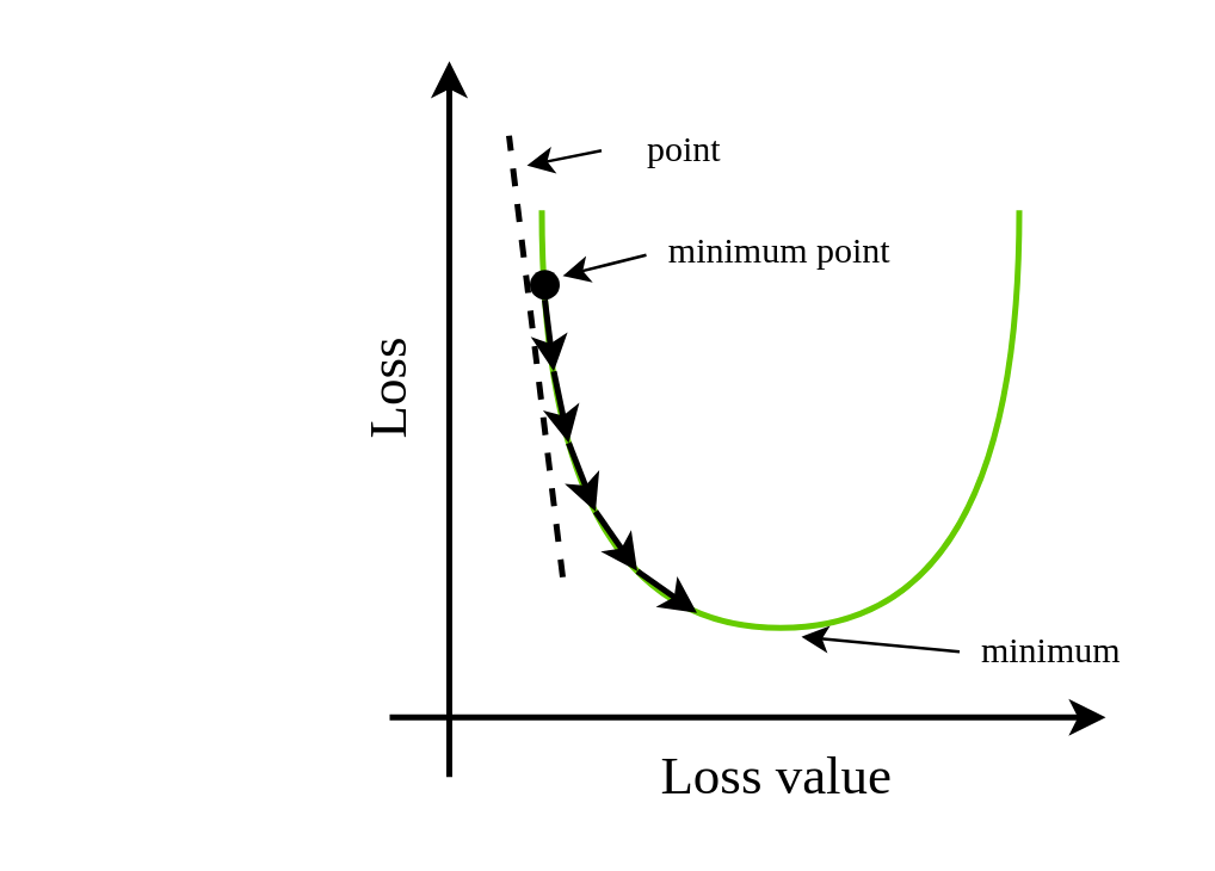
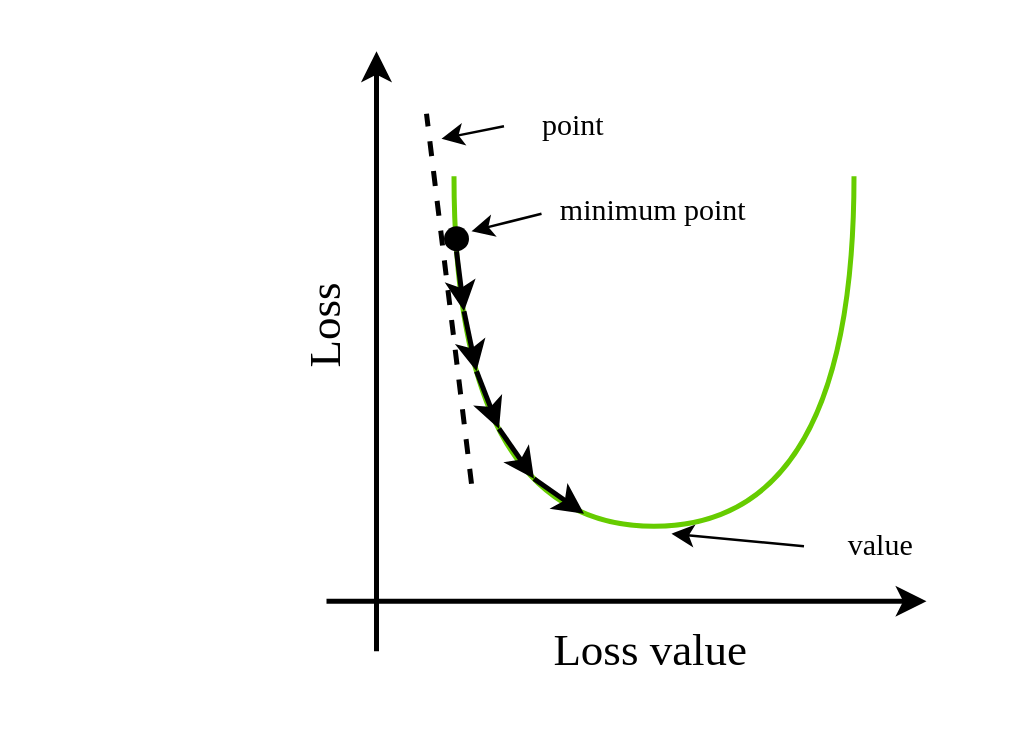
  <mxCell id="0" />
  <mxCell id="1" parent="0" />
  <mxCell id="2" value="" style="endArrow=classic;html=1;strokeWidth=2;strokeColor=#000000;" edge="1" parent="1"><mxGeometry width="50" height="50" relative="1" as="geometry"><mxPoint x="150" y="260" as="sourcePoint" /><mxPoint x="150" y="20" as="targetPoint" /></mxGeometry></mxCell>
  <mxCell id="3" value="" style="endArrow=classic;html=1;strokeWidth=2;strokeColor=#000000;" edge="1" parent="1"><mxGeometry width="50" height="50" relative="1" as="geometry"><mxPoint x="130" y="240" as="sourcePoint" /><mxPoint x="370" y="240" as="targetPoint" /></mxGeometry></mxCell>
  <mxCell id="4" value="" style="endArrow=none;html=1;strokeColor=#66CC00;strokeWidth=2;edgeStyle=orthogonalEdgeStyle;curved=1;" edge="1" parent="1"><mxGeometry width="50" height="50" relative="1" as="geometry"><mxPoint x="181" y="70" as="sourcePoint" /><mxPoint x="341" y="70" as="targetPoint" /><Array as="points"><mxPoint x="181" y="210" /><mxPoint x="341" y="210" /></Array></mxGeometry></mxCell>
  <mxCell id="5" value="" style="ellipse;whiteSpace=wrap;html=1;fillColor=#000000;strokeColor=none;strokeWidth=2;" vertex="1" parent="1"><mxGeometry x="177" y="90" width="10" height="10" as="geometry" /></mxCell>
  <mxCell id="6" value="" style="endArrow=classic;html=1;strokeColor=#000000;strokeWidth=2;comic=0;shadow=0;" edge="1" parent="1"><mxGeometry width="50" height="50" relative="1" as="geometry"><mxPoint x="182" y="100" as="sourcePoint" /><mxPoint x="185" y="124" as="targetPoint" /></mxGeometry></mxCell>
  <mxCell id="7" value="" style="endArrow=classic;html=1;strokeColor=#000000;strokeWidth=2;comic=0;shadow=0;" edge="1" parent="1"><mxGeometry width="50" height="50" relative="1" as="geometry"><mxPoint x="185" y="124" as="sourcePoint" /><mxPoint x="190" y="148" as="targetPoint" /></mxGeometry></mxCell>
  <mxCell id="8" value="" style="endArrow=classic;html=1;strokeColor=#000000;strokeWidth=2;comic=0;shadow=0;" edge="1" parent="1"><mxGeometry width="50" height="50" relative="1" as="geometry"><mxPoint x="190" y="148" as="sourcePoint" /><mxPoint x="199" y="171" as="targetPoint" /></mxGeometry></mxCell>
  <mxCell id="9" value="" style="endArrow=classic;html=1;strokeColor=#000000;strokeWidth=2;comic=0;shadow=0;" edge="1" parent="1"><mxGeometry width="50" height="50" relative="1" as="geometry"><mxPoint x="199" y="171" as="sourcePoint" /><mxPoint x="213" y="191" as="targetPoint" /></mxGeometry></mxCell>
  <mxCell id="10" value="" style="endArrow=classic;html=1;strokeColor=#000000;strokeWidth=2;comic=0;shadow=0;" edge="1" parent="1"><mxGeometry width="50" height="50" relative="1" as="geometry"><mxPoint x="213" y="191" as="sourcePoint" /><mxPoint x="233" y="205" as="targetPoint" /></mxGeometry></mxCell>
  <mxCell id="11" value="&lt;font style=&quot;font-size: 18px&quot; face=&quot;lmodern&quot;&gt;Loss&lt;/font&gt;" style="text;html=1;strokeColor=none;fillColor=none;align=center;verticalAlign=middle;whiteSpace=wrap;rounded=0;rotation=-90;" vertex="1" parent="1"><mxGeometry x="20" y="120" width="220" height="20" as="geometry" /></mxCell>
  <mxCell id="12" value="&lt;font style=&quot;font-size: 18px&quot; face=&quot;lmodern&quot;&gt;Loss value&lt;/font&gt;" style="text;html=1;strokeColor=none;fillColor=none;align=center;verticalAlign=middle;whiteSpace=wrap;rounded=0;" vertex="1" parent="1"><mxGeometry x="150" y="250" width="220" height="20" as="geometry" /></mxCell>
  <mxCell id="13" value="" style="endArrow=none;dashed=1;html=1;shadow=0;strokeColor=#000000;strokeWidth=2;" edge="1" parent="1"><mxGeometry width="50" height="50" relative="1" as="geometry"><mxPoint x="188" y="193" as="sourcePoint" /><mxPoint x="170" y="45" as="targetPoint" /></mxGeometry></mxCell>
  <mxCell id="14" value="" style="endArrow=none;html=1;shadow=0;strokeColor=#000000;strokeWidth=1;startArrow=classic;startFill=1;" edge="1" parent="1"><mxGeometry width="50" height="50" relative="1" as="geometry"><mxPoint x="188" y="92" as="sourcePoint" /><mxPoint x="216" y="85" as="targetPoint" /></mxGeometry></mxCell>
  <mxCell id="15" value="" style="endArrow=none;html=1;shadow=0;strokeColor=#000000;strokeWidth=1;startArrow=classic;startFill=1;" edge="1" parent="1"><mxGeometry width="50" height="50" relative="1" as="geometry"><mxPoint x="176" y="55" as="sourcePoint" /><mxPoint x="201" y="50" as="targetPoint" /></mxGeometry></mxCell>
  <mxCell id="16" value="" style="endArrow=none;html=1;shadow=0;strokeColor=#000000;strokeWidth=1;startArrow=classic;startFill=1;" edge="1" parent="1"><mxGeometry width="50" height="50" relative="1" as="geometry"><mxPoint x="268" y="213" as="sourcePoint" /><mxPoint x="321" y="218" as="targetPoint" /></mxGeometry></mxCell>
  <mxCell id="17" value="&lt;div&gt;&lt;font face=&quot;lmodern&quot;&gt;point&lt;/font&gt;&lt;/div&gt;" style="text;html=1;strokeColor=none;fillColor=none;align=center;verticalAlign=middle;whiteSpace=wrap;rounded=0;" vertex="1" parent="1"><mxGeometry x="204" y="40" width="50" height="20" as="geometry" /></mxCell>
  <mxCell id="18" value="&lt;font face=&quot;lmodern&quot;&gt;minimum point&lt;/font&gt;" style="text;html=1;strokeColor=none;fillColor=none;align=center;verticalAlign=middle;whiteSpace=wrap;rounded=0;" vertex="1" parent="1"><mxGeometry x="213" y="74" width="96" height="20" as="geometry" /></mxCell>
- <mxCell id="19" value="&lt;font face=&quot;lmodern&quot;&gt;minimum&lt;/font&gt;" style="text;html=1;strokeColor=none;fillColor=none;align=center;verticalAlign=middle;whiteSpace=wrap;rounded=0;" vertex="1" parent="1"><mxGeometry x="319" y="208" width="66" height="20" as="geometry" /></mxCell>
+ <mxCell id="19" value="&lt;font face=&quot;lmodern&quot;&gt;value&lt;/font&gt;" style="text;html=1;strokeColor=none;fillColor=none;align=center;verticalAlign=middle;whiteSpace=wrap;rounded=0;" vertex="1" parent="1"><mxGeometry x="319" y="208" width="66" height="20" as="geometry" /></mxCell>
